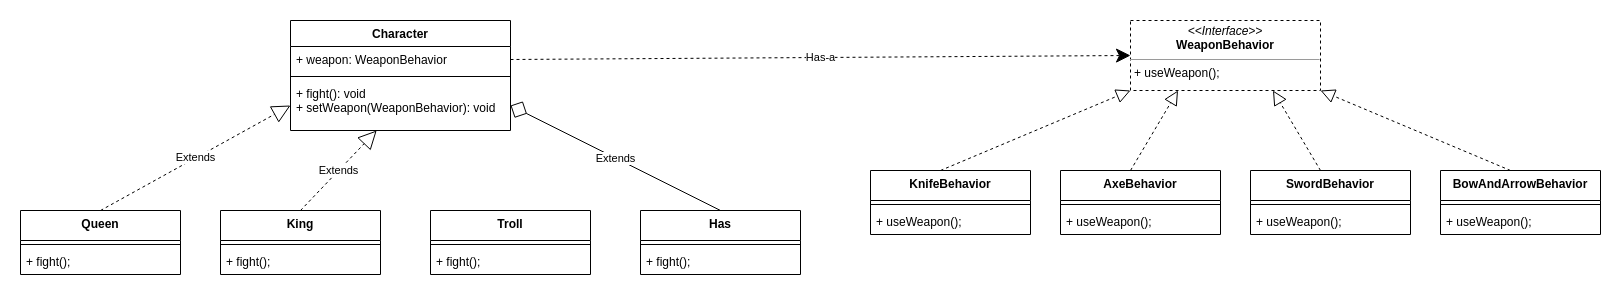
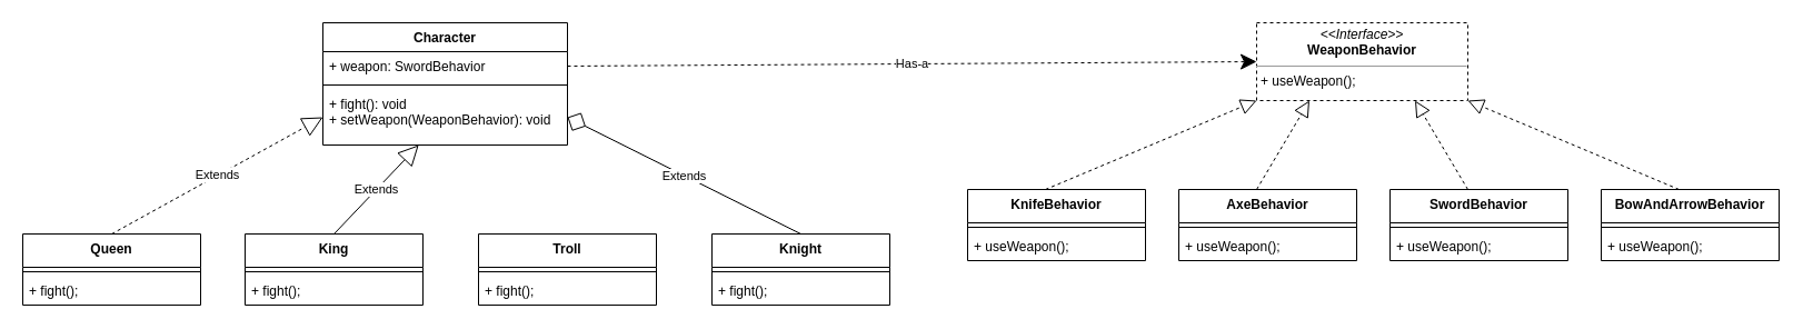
  <mxCell id="0" />
  <mxCell id="1" parent="0" />
  <mxCell id="2" value="Character" style="swimlane;fontStyle=1;align=center;verticalAlign=top;childLayout=stackLayout;horizontal=1;startSize=26;horizontalStack=0;resizeParent=1;resizeParentMax=0;resizeLast=0;collapsible=1;marginBottom=0;" parent="1" vertex="1"><mxGeometry x="290" y="20" width="220" height="110" as="geometry" /></mxCell>
- <mxCell id="3" value="+ weapon: WeaponBehavior" style="text;strokeColor=none;fillColor=none;align=left;verticalAlign=top;spacingLeft=4;spacingRight=4;overflow=hidden;rotatable=0;points=[[0,0.5],[1,0.5]];portConstraint=eastwest;" parent="2" vertex="1"><mxGeometry y="26" width="220" height="26" as="geometry" /></mxCell>
+ <mxCell id="3" value="+ weapon: SwordBehavior" style="text;strokeColor=none;fillColor=none;align=left;verticalAlign=top;spacingLeft=4;spacingRight=4;overflow=hidden;rotatable=0;points=[[0,0.5],[1,0.5]];portConstraint=eastwest;" parent="2" vertex="1"><mxGeometry y="26" width="220" height="26" as="geometry" /></mxCell>
  <mxCell id="4" value="" style="line;strokeWidth=1;fillColor=none;align=left;verticalAlign=middle;spacingTop=-1;spacingLeft=3;spacingRight=3;rotatable=0;labelPosition=right;points=[];portConstraint=eastwest;strokeColor=inherit;" parent="2" vertex="1"><mxGeometry y="52" width="220" height="8" as="geometry" /></mxCell>
  <mxCell id="5" value="+ fight(): void&#10;+ setWeapon(WeaponBehavior): void" style="text;strokeColor=none;fillColor=none;align=left;verticalAlign=top;spacingLeft=4;spacingRight=4;overflow=hidden;rotatable=0;points=[[0,0.5],[1,0.5]];portConstraint=eastwest;" parent="2" vertex="1"><mxGeometry y="60" width="220" height="50" as="geometry" /></mxCell>
  <mxCell id="6" value="KnifeBehavior" style="swimlane;fontStyle=1;align=center;verticalAlign=top;childLayout=stackLayout;horizontal=1;startSize=30;horizontalStack=0;resizeParent=1;resizeParentMax=0;resizeLast=0;collapsible=1;marginBottom=0;" parent="1" vertex="1"><mxGeometry x="870" y="170" width="160" height="64" as="geometry"><mxRectangle x="370" y="550" width="120" height="30" as="alternateBounds" /></mxGeometry></mxCell>
  <mxCell id="7" value="" style="endArrow=block;dashed=1;endFill=0;endSize=12;html=1;rounded=0;entryX=0;entryY=1;entryDx=0;entryDy=0;" parent="6" target="10" edge="1"><mxGeometry width="160" relative="1" as="geometry"><mxPoint x="70" as="sourcePoint" /><mxPoint x="230" as="targetPoint" /></mxGeometry></mxCell>
  <mxCell id="8" value="" style="line;strokeWidth=1;fillColor=none;align=left;verticalAlign=middle;spacingTop=-1;spacingLeft=3;spacingRight=3;rotatable=0;labelPosition=right;points=[];portConstraint=eastwest;strokeColor=inherit;" parent="6" vertex="1"><mxGeometry y="30" width="160" height="8" as="geometry" /></mxCell>
  <mxCell id="9" value="+ useWeapon();" style="text;strokeColor=none;fillColor=none;align=left;verticalAlign=top;spacingLeft=4;spacingRight=4;overflow=hidden;rotatable=0;points=[[0,0.5],[1,0.5]];portConstraint=eastwest;" parent="6" vertex="1"><mxGeometry y="38" width="160" height="26" as="geometry" /></mxCell>
  <mxCell id="10" value="&lt;p style=&quot;margin:0px;margin-top:4px;text-align:center;&quot;&gt;&lt;i&gt;&amp;lt;&amp;lt;Interface&amp;gt;&amp;gt;&lt;/i&gt;&lt;br&gt;&lt;b&gt;WeaponBehavior&lt;/b&gt;&lt;/p&gt;&lt;hr size=&quot;1&quot;&gt;&lt;p style=&quot;margin:0px;margin-left:4px;&quot;&gt;+ useWeapon();&lt;br&gt;&lt;/p&gt;" style="verticalAlign=top;align=left;overflow=fill;fontSize=12;fontFamily=Helvetica;html=1;dashed=1;" parent="1" vertex="1"><mxGeometry x="1130" y="20" width="190" height="70" as="geometry" /></mxCell>
  <mxCell id="11" value="BowAndArrowBehavior" style="swimlane;fontStyle=1;align=center;verticalAlign=top;childLayout=stackLayout;horizontal=1;startSize=30;horizontalStack=0;resizeParent=1;resizeParentMax=0;resizeLast=0;collapsible=1;marginBottom=0;" parent="1" vertex="1"><mxGeometry x="1440" y="170" width="160" height="64" as="geometry"><mxRectangle x="370" y="550" width="120" height="30" as="alternateBounds" /></mxGeometry></mxCell>
  <mxCell id="12" value="" style="endArrow=block;dashed=1;endFill=0;endSize=12;html=1;rounded=0;entryX=1;entryY=1;entryDx=0;entryDy=0;" parent="11" target="10" edge="1"><mxGeometry width="160" relative="1" as="geometry"><mxPoint x="70" as="sourcePoint" /><mxPoint x="230" as="targetPoint" /></mxGeometry></mxCell>
  <mxCell id="13" value="" style="line;strokeWidth=1;fillColor=none;align=left;verticalAlign=middle;spacingTop=-1;spacingLeft=3;spacingRight=3;rotatable=0;labelPosition=right;points=[];portConstraint=eastwest;strokeColor=inherit;" parent="11" vertex="1"><mxGeometry y="30" width="160" height="8" as="geometry" /></mxCell>
  <mxCell id="14" value="+ useWeapon();" style="text;strokeColor=none;fillColor=none;align=left;verticalAlign=top;spacingLeft=4;spacingRight=4;overflow=hidden;rotatable=0;points=[[0,0.5],[1,0.5]];portConstraint=eastwest;" parent="11" vertex="1"><mxGeometry y="38" width="160" height="26" as="geometry" /></mxCell>
  <mxCell id="15" value="AxeBehavior" style="swimlane;fontStyle=1;align=center;verticalAlign=top;childLayout=stackLayout;horizontal=1;startSize=30;horizontalStack=0;resizeParent=1;resizeParentMax=0;resizeLast=0;collapsible=1;marginBottom=0;" parent="1" vertex="1"><mxGeometry x="1060" y="170" width="160" height="64" as="geometry"><mxRectangle x="370" y="550" width="120" height="30" as="alternateBounds" /></mxGeometry></mxCell>
  <mxCell id="16" value="" style="endArrow=block;dashed=1;endFill=0;endSize=12;html=1;rounded=0;entryX=0.25;entryY=1;entryDx=0;entryDy=0;" parent="15" target="10" edge="1"><mxGeometry width="160" relative="1" as="geometry"><mxPoint x="70" as="sourcePoint" /><mxPoint x="230" as="targetPoint" /></mxGeometry></mxCell>
  <mxCell id="17" value="" style="line;strokeWidth=1;fillColor=none;align=left;verticalAlign=middle;spacingTop=-1;spacingLeft=3;spacingRight=3;rotatable=0;labelPosition=right;points=[];portConstraint=eastwest;strokeColor=inherit;" parent="15" vertex="1"><mxGeometry y="30" width="160" height="8" as="geometry" /></mxCell>
  <mxCell id="18" value="+ useWeapon();" style="text;strokeColor=none;fillColor=none;align=left;verticalAlign=top;spacingLeft=4;spacingRight=4;overflow=hidden;rotatable=0;points=[[0,0.5],[1,0.5]];portConstraint=eastwest;" parent="15" vertex="1"><mxGeometry y="38" width="160" height="26" as="geometry" /></mxCell>
  <mxCell id="19" value="SwordBehavior" style="swimlane;fontStyle=1;align=center;verticalAlign=top;childLayout=stackLayout;horizontal=1;startSize=30;horizontalStack=0;resizeParent=1;resizeParentMax=0;resizeLast=0;collapsible=1;marginBottom=0;" parent="1" vertex="1"><mxGeometry x="1250" y="170" width="160" height="64" as="geometry"><mxRectangle x="370" y="550" width="120" height="30" as="alternateBounds" /></mxGeometry></mxCell>
  <mxCell id="20" value="" style="endArrow=block;dashed=1;endFill=0;endSize=12;html=1;rounded=0;entryX=0.75;entryY=1;entryDx=0;entryDy=0;" parent="19" target="10" edge="1"><mxGeometry width="160" relative="1" as="geometry"><mxPoint x="70" as="sourcePoint" /><mxPoint x="230" as="targetPoint" /></mxGeometry></mxCell>
  <mxCell id="21" value="" style="line;strokeWidth=1;fillColor=none;align=left;verticalAlign=middle;spacingTop=-1;spacingLeft=3;spacingRight=3;rotatable=0;labelPosition=right;points=[];portConstraint=eastwest;strokeColor=inherit;" parent="19" vertex="1"><mxGeometry y="30" width="160" height="8" as="geometry" /></mxCell>
  <mxCell id="22" value="+ useWeapon();" style="text;strokeColor=none;fillColor=none;align=left;verticalAlign=top;spacingLeft=4;spacingRight=4;overflow=hidden;rotatable=0;points=[[0,0.5],[1,0.5]];portConstraint=eastwest;" parent="19" vertex="1"><mxGeometry y="38" width="160" height="26" as="geometry" /></mxCell>
  <mxCell id="23" value="Has-a" style="endArrow=classic;endSize=12;dashed=1;html=1;rounded=0;entryX=0;entryY=0.5;entryDx=0;entryDy=0;exitX=1;exitY=0.5;exitDx=0;exitDy=0;" parent="1" source="3" target="10" edge="1"><mxGeometry width="160" relative="1" as="geometry"><mxPoint x="320" y="22.5" as="sourcePoint" /><mxPoint x="480" y="22.5" as="targetPoint" /></mxGeometry></mxCell>
  <mxCell id="24" value="Queen" style="swimlane;fontStyle=1;align=center;verticalAlign=top;childLayout=stackLayout;horizontal=1;startSize=30;horizontalStack=0;resizeParent=1;resizeParentMax=0;resizeLast=0;collapsible=1;marginBottom=0;" parent="1" vertex="1"><mxGeometry x="20" y="210" width="160" height="64" as="geometry"><mxRectangle x="370" y="550" width="120" height="30" as="alternateBounds" /></mxGeometry></mxCell>
  <mxCell id="25" value="" style="line;strokeWidth=1;fillColor=none;align=left;verticalAlign=middle;spacingTop=-1;spacingLeft=3;spacingRight=3;rotatable=0;labelPosition=right;points=[];portConstraint=eastwest;strokeColor=inherit;" parent="24" vertex="1"><mxGeometry y="30" width="160" height="8" as="geometry" /></mxCell>
  <mxCell id="26" value="+ fight();" style="text;strokeColor=none;fillColor=none;align=left;verticalAlign=top;spacingLeft=4;spacingRight=4;overflow=hidden;rotatable=0;points=[[0,0.5],[1,0.5]];portConstraint=eastwest;" parent="24" vertex="1"><mxGeometry y="38" width="160" height="26" as="geometry" /></mxCell>
  <mxCell id="27" value="Extends" style="endArrow=block;endSize=16;endFill=0;html=1;rounded=0;exitX=0.5;exitY=0;exitDx=0;exitDy=0;entryX=0;entryY=0.5;entryDx=0;entryDy=0;dashed=1;" parent="1" source="24" target="5" edge="1"><mxGeometry width="160" relative="1" as="geometry"><mxPoint x="250" y="300" as="sourcePoint" /><mxPoint x="410" y="300" as="targetPoint" /><mxPoint as="offset" /></mxGeometry></mxCell>
  <mxCell id="28" value="King" style="swimlane;fontStyle=1;align=center;verticalAlign=top;childLayout=stackLayout;horizontal=1;startSize=30;horizontalStack=0;resizeParent=1;resizeParentMax=0;resizeLast=0;collapsible=1;marginBottom=0;" parent="1" vertex="1"><mxGeometry x="220" y="210" width="160" height="64" as="geometry"><mxRectangle x="370" y="550" width="120" height="30" as="alternateBounds" /></mxGeometry></mxCell>
  <mxCell id="29" value="" style="line;strokeWidth=1;fillColor=none;align=left;verticalAlign=middle;spacingTop=-1;spacingLeft=3;spacingRight=3;rotatable=0;labelPosition=right;points=[];portConstraint=eastwest;strokeColor=inherit;" parent="28" vertex="1"><mxGeometry y="30" width="160" height="8" as="geometry" /></mxCell>
  <mxCell id="30" value="+ fight();" style="text;strokeColor=none;fillColor=none;align=left;verticalAlign=top;spacingLeft=4;spacingRight=4;overflow=hidden;rotatable=0;points=[[0,0.5],[1,0.5]];portConstraint=eastwest;" parent="28" vertex="1"><mxGeometry y="38" width="160" height="26" as="geometry" /></mxCell>
- <mxCell id="31" value="Has" style="swimlane;fontStyle=1;align=center;verticalAlign=top;childLayout=stackLayout;horizontal=1;startSize=30;horizontalStack=0;resizeParent=1;resizeParentMax=0;resizeLast=0;collapsible=1;marginBottom=0;" parent="1" vertex="1"><mxGeometry x="640" y="210" width="160" height="64" as="geometry"><mxRectangle x="370" y="550" width="120" height="30" as="alternateBounds" /></mxGeometry></mxCell>
+ <mxCell id="31" value="Knight" style="swimlane;fontStyle=1;align=center;verticalAlign=top;childLayout=stackLayout;horizontal=1;startSize=30;horizontalStack=0;resizeParent=1;resizeParentMax=0;resizeLast=0;collapsible=1;marginBottom=0;" parent="1" vertex="1"><mxGeometry x="640" y="210" width="160" height="64" as="geometry"><mxRectangle x="370" y="550" width="120" height="30" as="alternateBounds" /></mxGeometry></mxCell>
  <mxCell id="32" value="" style="line;strokeWidth=1;fillColor=none;align=left;verticalAlign=middle;spacingTop=-1;spacingLeft=3;spacingRight=3;rotatable=0;labelPosition=right;points=[];portConstraint=eastwest;strokeColor=inherit;" parent="31" vertex="1"><mxGeometry y="30" width="160" height="8" as="geometry" /></mxCell>
  <mxCell id="33" value="+ fight();" style="text;strokeColor=none;fillColor=none;align=left;verticalAlign=top;spacingLeft=4;spacingRight=4;overflow=hidden;rotatable=0;points=[[0,0.5],[1,0.5]];portConstraint=eastwest;" parent="31" vertex="1"><mxGeometry y="38" width="160" height="26" as="geometry" /></mxCell>
  <mxCell id="34" value="Troll" style="swimlane;fontStyle=1;align=center;verticalAlign=top;childLayout=stackLayout;horizontal=1;startSize=30;horizontalStack=0;resizeParent=1;resizeParentMax=0;resizeLast=0;collapsible=1;marginBottom=0;" parent="1" vertex="1"><mxGeometry x="430" y="210" width="160" height="64" as="geometry"><mxRectangle x="370" y="550" width="120" height="30" as="alternateBounds" /></mxGeometry></mxCell>
  <mxCell id="35" value="" style="line;strokeWidth=1;fillColor=none;align=left;verticalAlign=middle;spacingTop=-1;spacingLeft=3;spacingRight=3;rotatable=0;labelPosition=right;points=[];portConstraint=eastwest;strokeColor=inherit;" parent="34" vertex="1"><mxGeometry y="30" width="160" height="8" as="geometry" /></mxCell>
  <mxCell id="36" value="+ fight();" style="text;strokeColor=none;fillColor=none;align=left;verticalAlign=top;spacingLeft=4;spacingRight=4;overflow=hidden;rotatable=0;points=[[0,0.5],[1,0.5]];portConstraint=eastwest;" parent="34" vertex="1"><mxGeometry y="38" width="160" height="26" as="geometry" /></mxCell>
- <mxCell id="37" value="Extends" style="endArrow=block;endSize=16;endFill=0;html=1;rounded=0;exitX=0.5;exitY=0;exitDx=0;exitDy=0;dashed=1;" parent="1" source="28" target="5" edge="1"><mxGeometry width="160" relative="1" as="geometry"><mxPoint x="70" y="220" as="sourcePoint" /><mxPoint x="300" y="115" as="targetPoint" /><mxPoint as="offset" /></mxGeometry></mxCell>
+ <mxCell id="37" value="Extends" style="endArrow=block;endSize=16;endFill=0;html=1;rounded=0;exitX=0.5;exitY=0;exitDx=0;exitDy=0;" parent="1" source="28" target="5" edge="1"><mxGeometry width="160" relative="1" as="geometry"><mxPoint x="70" y="220" as="sourcePoint" /><mxPoint x="300" y="115" as="targetPoint" /><mxPoint as="offset" /></mxGeometry></mxCell>
  <mxCell id="38" value="Extends" style="endArrow=diamond;endSize=16;endFill=0;html=1;rounded=0;exitX=0.5;exitY=0;exitDx=0;exitDy=0;entryX=1;entryY=0.5;entryDx=0;entryDy=0;" parent="1" source="31" target="5" edge="1"><mxGeometry width="160" relative="1" as="geometry"><mxPoint x="475" y="220" as="sourcePoint" /><mxPoint x="425.476" y="140" as="targetPoint" /><mxPoint as="offset" /></mxGeometry></mxCell>
